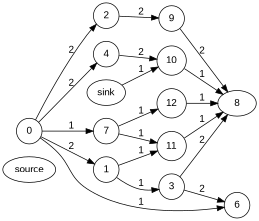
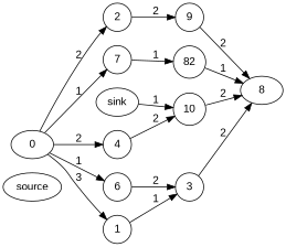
  digraph {
    fontname="Liberation Sans"
    rankdir=LR
    node [fontname="Liberation Sans" shape=circle]
    edge [fontname="Liberation Sans"]
    source [shape=""]
-   0
+   0 [shape=""]
    2
    4
    7
    1
    6
    9
    10
-   11
-   12
+   12 [label=82]
    3
    sink [shape=""]
    8 [shape=""]
    0 -> 2 [label=2]
    0 -> 4 [label=2]
    0 -> 7 [label=1]
-   0 -> 1 [label=2]
+   0 -> 1 [label=3]
    0 -> 6 [label=1]
    2 -> 9 [label=2]
    4 -> 10 [label=2]
-   7 -> 11 [label=1]
    7 -> 12 [label=1]
-   1 -> 11 [label=1]
    1 -> 3 [label=1]
-   3 -> 6 [label=2]
+   6 -> 3 [label=2]
    9 -> 8 [label=2]
-   10 -> 8 [label=1]
-   11 -> 8 [label=1]
+   10 -> 8 [label=2]
    12 -> 8 [label=1]
    3 -> 8 [label=2]
    sink -> 10 [label=1]
  }
